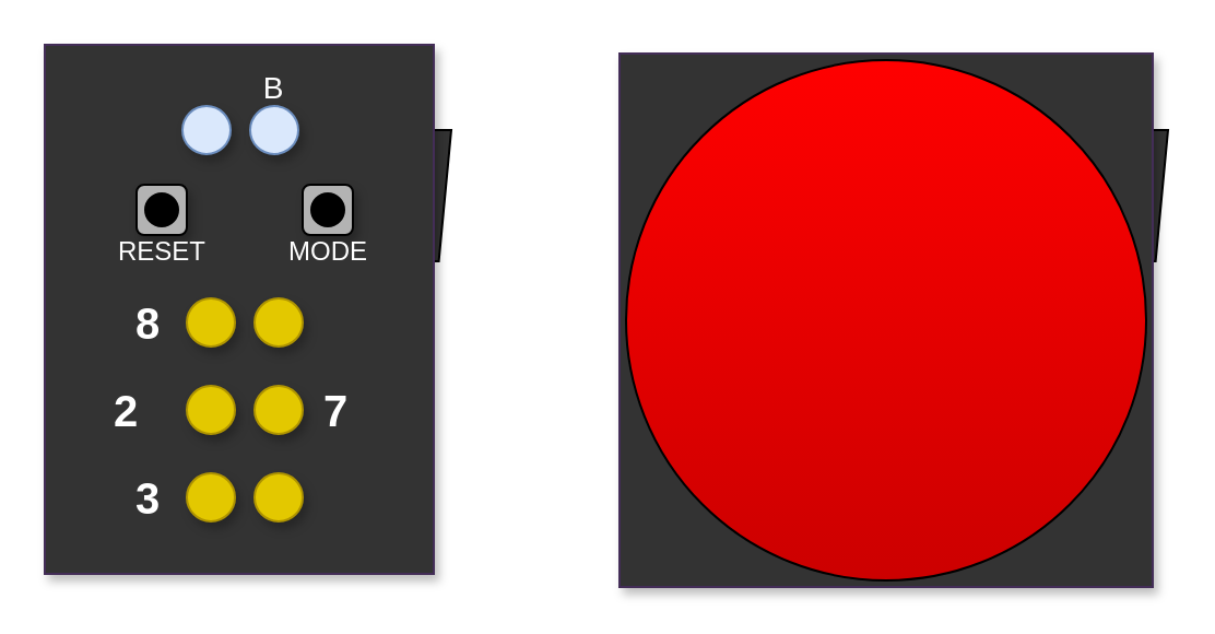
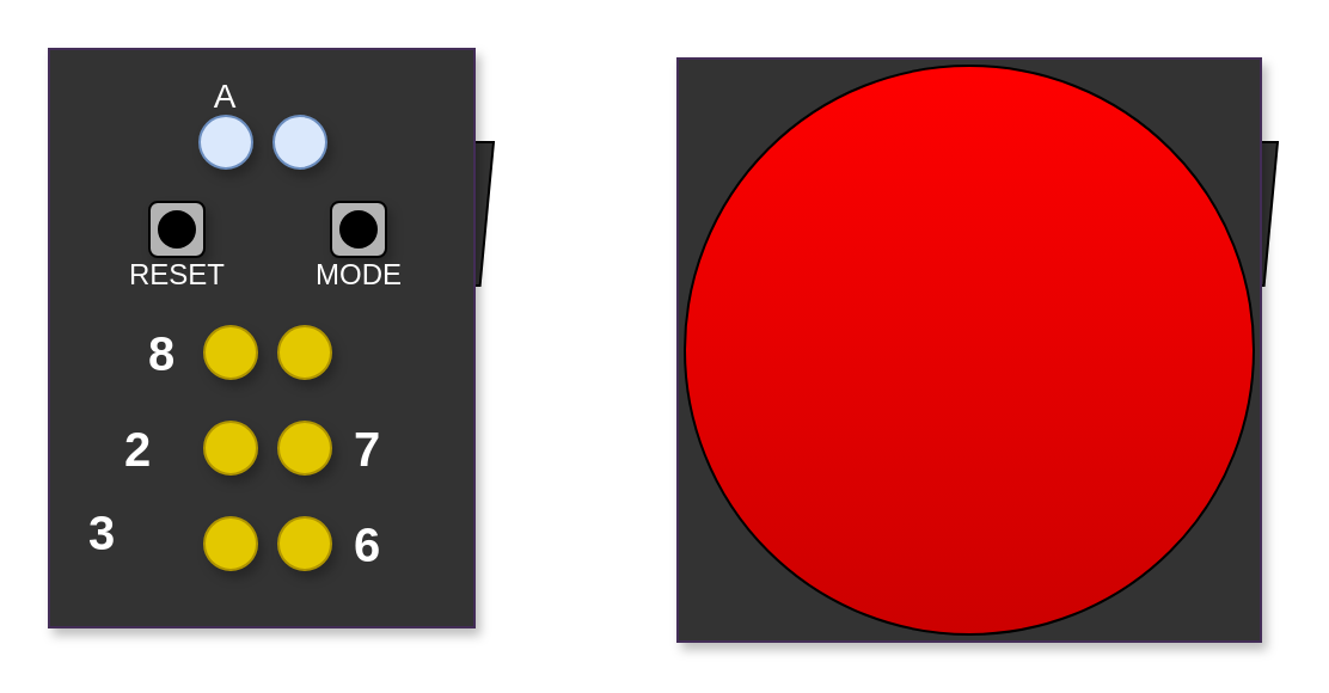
  <mxCell id="0" />
  <mxCell id="1" parent="0" />
  <mxCell id="2" value="" style="shape=parallelogram;perimeter=parallelogramPerimeter;whiteSpace=wrap;html=1;fixedSize=1;size=5.692;fillColor=#333333;" vertex="1" parent="1"><mxGeometry x="515" y="59" width="19" height="60" as="geometry" /></mxCell>
  <mxCell id="3" value="" style="shape=parallelogram;perimeter=parallelogramPerimeter;whiteSpace=wrap;html=1;fixedSize=1;size=5.692;fillColor=#333333;" vertex="1" parent="1"><mxGeometry x="187" y="59" width="19" height="60" as="geometry" /></mxCell>
  <mxCell id="4" value="" style="rounded=0;whiteSpace=wrap;html=1;fillColor=#333333;fontColor=#ffffff;strokeColor=#432D57;glass=0;shadow=1;textShadow=1;" vertex="1" parent="1"><mxGeometry x="20" y="20" width="178" height="242" as="geometry" /></mxCell>
  <mxCell id="5" value="" style="group;shadow=0;textShadow=0;" vertex="1" connectable="0" parent="1"><mxGeometry x="62" y="84" width="23" height="23" as="geometry" /></mxCell>
  <mxCell id="6" value="" style="rounded=1;whiteSpace=wrap;html=1;fillColor=#B3B3B3;shadow=1;textShadow=1;" vertex="1" parent="5"><mxGeometry width="23" height="23" as="geometry" /></mxCell>
  <mxCell id="7" value="" style="ellipse;whiteSpace=wrap;html=1;aspect=fixed;fillColor=#000000;" vertex="1" parent="5"><mxGeometry x="4" y="4" width="15" height="15" as="geometry" /></mxCell>
  <mxCell id="8" value="" style="group;shadow=0;textShadow=0;" vertex="1" connectable="0" parent="1"><mxGeometry x="138" y="84" width="23" height="23" as="geometry" /></mxCell>
  <mxCell id="9" value="" style="rounded=1;whiteSpace=wrap;html=1;fillColor=#B3B3B3;shadow=1;textShadow=1;" vertex="1" parent="8"><mxGeometry width="23" height="23" as="geometry" /></mxCell>
  <mxCell id="10" value="" style="ellipse;whiteSpace=wrap;html=1;aspect=fixed;fillColor=#000000;" vertex="1" parent="8"><mxGeometry x="4" y="4" width="15" height="15" as="geometry" /></mxCell>
  <mxCell id="11" value="" style="ellipse;whiteSpace=wrap;html=1;aspect=fixed;fillColor=#e3c800;fontColor=#000000;strokeColor=#B09500;shadow=1;textShadow=1;" vertex="1" parent="1"><mxGeometry x="85" y="136" width="22" height="22" as="geometry" /></mxCell>
  <mxCell id="12" value="" style="ellipse;whiteSpace=wrap;html=1;aspect=fixed;fillColor=#e3c800;fontColor=#000000;strokeColor=#B09500;shadow=1;textShadow=1;" vertex="1" parent="1"><mxGeometry x="85" y="176" width="22" height="22" as="geometry" /></mxCell>
  <mxCell id="13" value="" style="ellipse;whiteSpace=wrap;html=1;aspect=fixed;fillColor=#e3c800;fontColor=#000000;strokeColor=#B09500;shadow=1;textShadow=1;" vertex="1" parent="1"><mxGeometry x="85" y="216" width="22" height="22" as="geometry" /></mxCell>
  <mxCell id="14" value="" style="ellipse;whiteSpace=wrap;html=1;aspect=fixed;fillColor=#e3c800;fontColor=#000000;strokeColor=#B09500;shadow=1;textShadow=1;" vertex="1" parent="1"><mxGeometry x="116" y="136" width="22" height="22" as="geometry" /></mxCell>
  <mxCell id="15" value="" style="ellipse;whiteSpace=wrap;html=1;aspect=fixed;fillColor=#e3c800;fontColor=#000000;strokeColor=#B09500;shadow=1;textShadow=1;" vertex="1" parent="1"><mxGeometry x="116" y="176" width="22" height="22" as="geometry" /></mxCell>
  <mxCell id="16" value="" style="ellipse;whiteSpace=wrap;html=1;aspect=fixed;fillColor=#e3c800;fontColor=#000000;strokeColor=#B09500;shadow=1;textShadow=1;" vertex="1" parent="1"><mxGeometry x="116" y="216" width="22" height="22" as="geometry" /></mxCell>
  <mxCell id="17" value="8" style="text;html=1;align=center;verticalAlign=middle;whiteSpace=wrap;rounded=0;fillColor=none;fontColor=#FFFFFF;fontSize=20;fontStyle=1" vertex="1" parent="1"><mxGeometry x="52" y="133.5" width="31" height="27" as="geometry" /></mxCell>
  <mxCell id="18" value="2" style="text;html=1;align=center;verticalAlign=middle;whiteSpace=wrap;rounded=0;fillColor=none;fontColor=#FFFFFF;fontSize=20;fontStyle=1" vertex="1" parent="1"><mxGeometry x="42" y="173.5" width="31" height="27" as="geometry" /></mxCell>
- <mxCell id="19" value="3" style="text;html=1;align=center;verticalAlign=middle;whiteSpace=wrap;rounded=0;fillColor=none;fontColor=#FFFFFF;fontSize=20;fontStyle=1" vertex="1" parent="1"><mxGeometry x="52" y="213.5" width="31" height="27" as="geometry" /></mxCell>
+ <mxCell id="19" value="3" style="text;html=1;align=center;verticalAlign=middle;whiteSpace=wrap;rounded=0;fillColor=none;fontColor=#FFFFFF;fontSize=20;fontStyle=1" vertex="1" parent="1"><mxGeometry x="27" y="208.5" width="31" height="27" as="geometry" /></mxCell>
  <mxCell id="20" value="7" style="text;html=1;align=center;verticalAlign=middle;whiteSpace=wrap;rounded=0;fillColor=none;fontColor=#FFFFFF;fontSize=20;fontStyle=1" vertex="1" parent="1"><mxGeometry x="138" y="173.5" width="31" height="27" as="geometry" /></mxCell>
+ <mxCell id="21" value="6" style="text;html=1;align=center;verticalAlign=middle;whiteSpace=wrap;rounded=0;fillColor=none;fontColor=#FFFFFF;fontSize=20;fontStyle=1" vertex="1" parent="1"><mxGeometry x="138" y="213.5" width="31" height="27" as="geometry" /></mxCell>
  <mxCell id="22" value="RESET" style="text;html=1;align=center;verticalAlign=middle;whiteSpace=wrap;rounded=0;fontColor=#FFFFFF;" vertex="1" parent="1"><mxGeometry x="43.5" y="100" width="60" height="30" as="geometry" /></mxCell>
  <mxCell id="23" value="MODE" style="text;html=1;align=center;verticalAlign=middle;whiteSpace=wrap;rounded=0;fontColor=#FFFFFF;" vertex="1" parent="1"><mxGeometry x="119.5" y="100" width="60" height="30" as="geometry" /></mxCell>
  <mxCell id="24" value="" style="ellipse;whiteSpace=wrap;html=1;aspect=fixed;fillColor=#dae8fc;strokeColor=#6c8ebf;shadow=1;textShadow=1;" vertex="1" parent="1"><mxGeometry x="114" y="48" width="22" height="22" as="geometry" /></mxCell>
  <mxCell id="25" value="" style="ellipse;whiteSpace=wrap;html=1;aspect=fixed;fillColor=#dae8fc;strokeColor=#6c8ebf;shadow=1;textShadow=1;" vertex="1" parent="1"><mxGeometry x="83" y="48" width="22" height="22" as="geometry" /></mxCell>
- <mxCell id="27" value="B" style="text;html=1;align=center;verticalAlign=middle;whiteSpace=wrap;rounded=0;fillColor=none;fontColor=#FFFFFF;fontSize=14;fontStyle=0" vertex="1" parent="1"><mxGeometry x="115.5" y="31" width="18" height="17" as="geometry" /></mxCell>
+ <mxCell id="26" value="A" style="text;html=1;align=center;verticalAlign=middle;whiteSpace=wrap;rounded=0;fillColor=none;fontColor=#FFFFFF;fontSize=14;fontStyle=0" vertex="1" parent="1"><mxGeometry x="84.5" y="31" width="18" height="17" as="geometry" /></mxCell>
  <mxCell id="28" value="" style="rounded=0;whiteSpace=wrap;html=1;fillColor=#333333;fontColor=#ffffff;strokeColor=#432D57;glass=0;shadow=1;textShadow=1;" vertex="1" parent="1"><mxGeometry x="283" y="24" width="244" height="244" as="geometry" /></mxCell>
  <mxCell id="29" value="" style="ellipse;whiteSpace=wrap;html=1;aspect=fixed;gradientColor=#FF0000;fillColor=#CC0000;gradientDirection=north;" vertex="1" parent="1"><mxGeometry x="286" y="27" width="238" height="238" as="geometry" /></mxCell>
